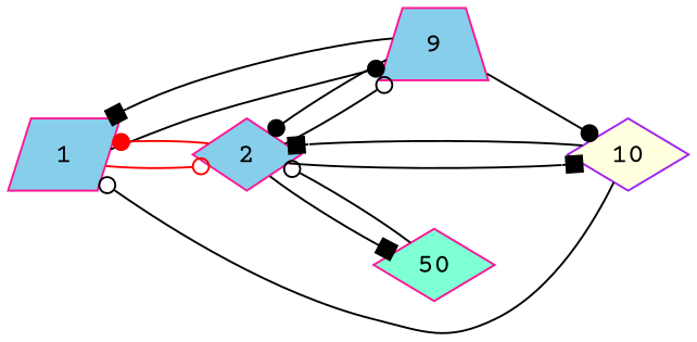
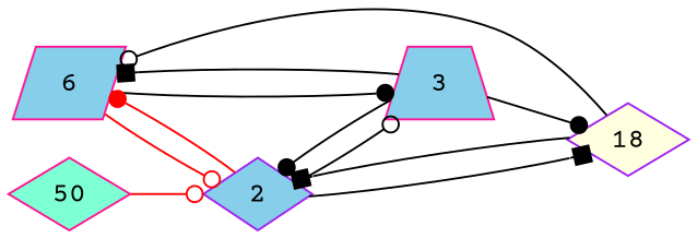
  digraph {
    fontname="Courier Prime"
    rankdir=LR
    node [color=deeppink fillcolor=skyblue fontname="Courier Prime" shape=diamond style=filled]
    edge [arrowhead=odot fontname="Courier Prime"]
-   1 [shape=parallelogram]
-   2
-   3 [shape=trapezium label=9]
-   10 [color=purple fillcolor=lightyellow]
+   1 [shape=parallelogram label=6]
+   2 [color=purple]
+   3 [shape=trapezium]
+   10 [color=purple fillcolor=lightyellow label=18]
    50 [fillcolor=aquamarine]
    1 -> 2 [color=red]
    1 -> 3 [arrowhead=dot color=black]
    2 -> 1 [arrowhead=dot color=red]
    2 -> 3
    2 -> 10 [arrowhead=box]
-   2 -> 50 [arrowhead=box]
    3 -> 1 [arrowhead=box]
    3 -> 2 [arrowhead=dot]
    3 -> 10 [arrowhead=dot]
    10 -> 1
    10 -> 2 [arrowhead=box]
-   50 -> 2
+   50 -> 2 [color=red]
  }
